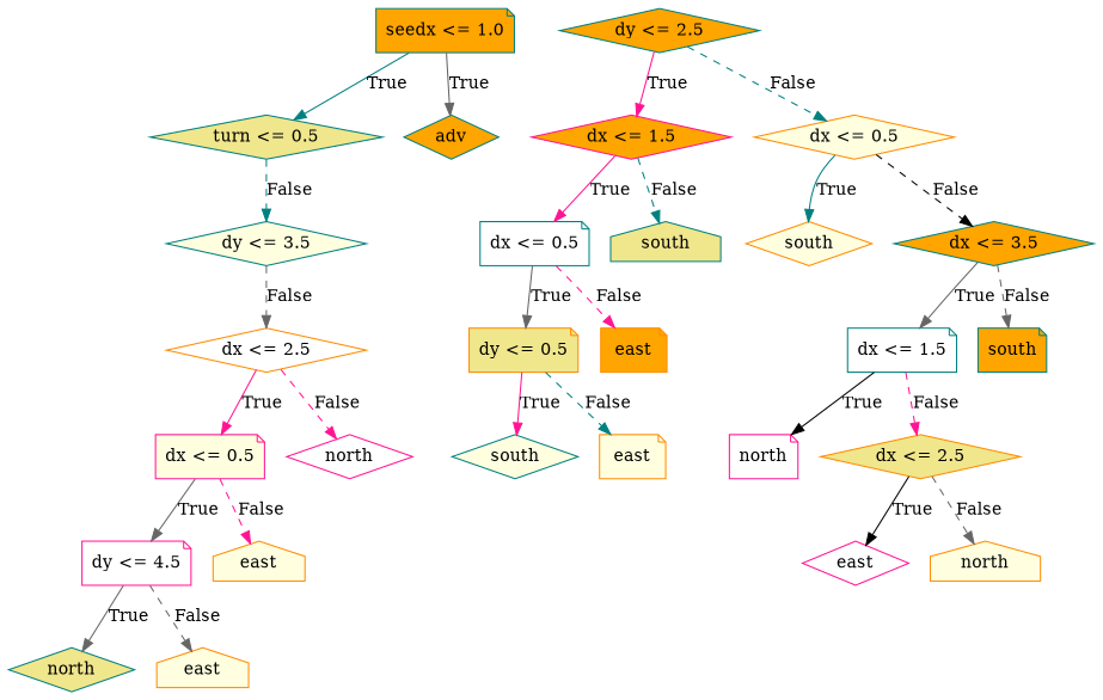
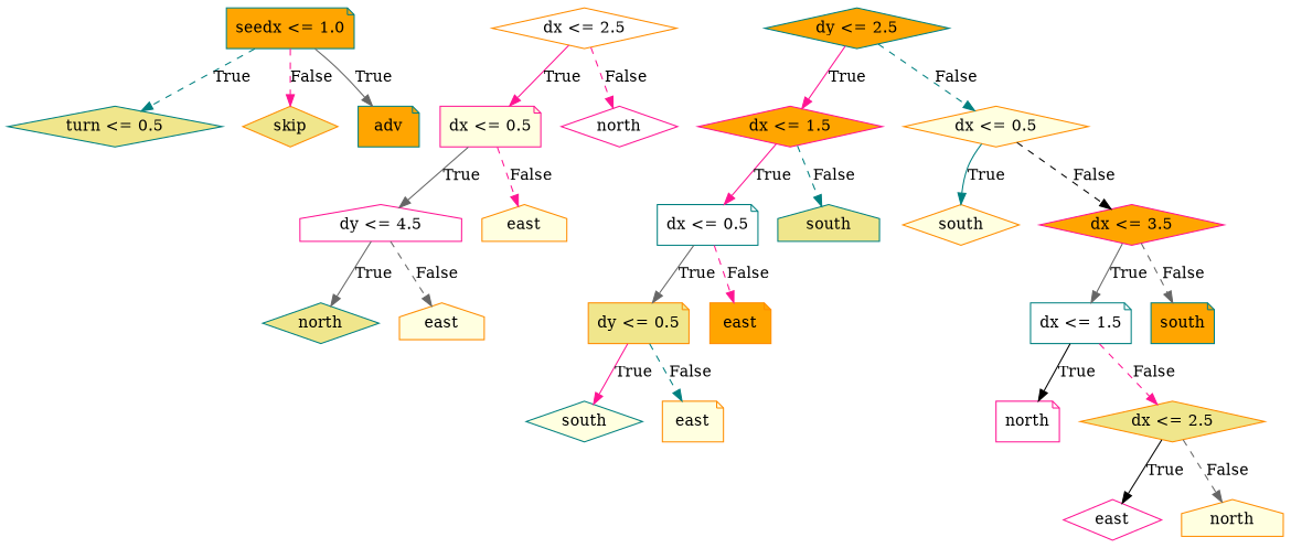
  digraph {
    node [color=teal fillcolor=lightyellow shape=diamond style=filled]
    edge [color=deeppink style=dashed]
    n1 [fillcolor=orange label="seedx <= 1.0" shape=note]
    n2 [fillcolor=khaki label="turn <= 0.5"]
-   n4 [fillcolor=orange label=adv]
-   n5 [label="dy <= 3.5"]
+   n3 [color=darkorange fillcolor=khaki label=skip]
+   n4 [fillcolor=orange label=adv shape=note]
    n6 [color=darkorange fillcolor=white label="dx <= 2.5"]
    n7 [fillcolor=orange label="dy <= 2.5"]
    n8 [color=deeppink fillcolor=orange label="dx <= 1.5"]
    n9 [color=darkorange label="dx <= 0.5"]
    n10 [color=deeppink label="dx <= 0.5" shape=note]
    n11 [color=deeppink fillcolor=white label=north]
    n12 [fillcolor=white label="dx <= 0.5" shape=note]
    n13 [fillcolor=khaki label=south shape=house]
    n14 [color=darkorange label=south]
-   n15 [fillcolor=orange label="dx <= 3.5"]
+   n15 [color=deeppink fillcolor=orange label="dx <= 3.5"]
    n16 [color=darkorange fillcolor=khaki label="dy <= 0.5" shape=note]
    n17 [color=darkorange fillcolor=orange label=east shape=note]
    n18 [label=south]
    n19 [color=darkorange label=east shape=note]
    n20 [fillcolor=white label="dx <= 1.5" shape=note]
    n21 [fillcolor=orange label=south shape=note]
    n22 [color=deeppink fillcolor=white label=north shape=note]
    n23 [color=darkorange fillcolor=khaki label="dx <= 2.5"]
    n24 [color=deeppink fillcolor=white label=east]
    n25 [color=darkorange label=north shape=house]
-   n26 [color=deeppink fillcolor=white label="dy <= 4.5" shape=note]
+   n26 [color=deeppink fillcolor=white label="dy <= 4.5" shape=house]
    n27 [color=darkorange label=east shape=house]
    n28 [fillcolor=khaki label=north]
    n29 [color=darkorange label=east shape=house]
-   n1 -> n2 [color=teal label=True style=""]
+   n1 -> n2 [color=teal label=True]
+   n1 -> n3 [label=False]
    n1 -> n4 [color=gray40 label=True style=""]
-   n2 -> n5 [color=teal label=False]
-   n5 -> n6 [color=gray40 label=False]
    n6 -> n10 [label=True style=""]
    n6 -> n11 [label=False]
    n7 -> n8 [label=True style=""]
    n7 -> n9 [color=teal label=False]
    n8 -> n12 [label=True style=""]
    n8 -> n13 [color=teal label=False]
    n9 -> n14 [color=teal label=True style=""]
    n9 -> n15 [color=black label=False]
    n10 -> n26 [color=gray40 label=True style=""]
    n10 -> n27 [label=False]
    n12 -> n16 [color=gray40 label=True style=""]
    n12 -> n17 [label=False]
    n15 -> n20 [color=gray40 label=True style=""]
    n15 -> n21 [color=gray40 label=False]
    n16 -> n18 [label=True style=""]
    n16 -> n19 [color=teal label=False]
    n20 -> n22 [color=black label=True style=""]
    n20 -> n23 [label=False]
    n23 -> n24 [color=black label=True style=""]
    n23 -> n25 [color=gray40 label=False]
    n26 -> n28 [color=gray40 label=True style=""]
    n26 -> n29 [color=gray40 label=False]
  }
